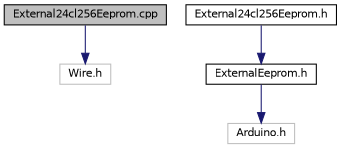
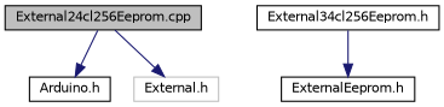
  digraph {
    node [color=black fillcolor=white fontname=Helvetica fontsize=10 shape=record style=filled]
    edge [color=midnightblue fontname=Helvetica fontsize=10 labelfontname=Helvetica labelfontsize=10 style=solid]
    n1 [fillcolor=grey75 fontcolor=black height=0.2 label="External24cl256Eeprom.cpp" width=0.4]
-   n2 [color=grey75 height=0.2 label="Arduino.h" width=0.4]
-   n3 [color=grey75 height=0.2 label="Wire.h" width=0.4]
-   n4 [height=0.2 label="External24cl256Eeprom.h" width=0.4]
+   n2 [height=0.2 label="Arduino.h" width=0.4]
+   n3 [color=grey75 height=0.2 label="External.h" width=0.4]
+   n4 [height=0.2 label="External34cl256Eeprom.h" width=0.4]
    n5 [height=0.2 label="ExternalEeprom.h" width=0.4]
-   n5 -> n2
+   n1 -> n2
    n1 -> n3
    n4 -> n5
  }
